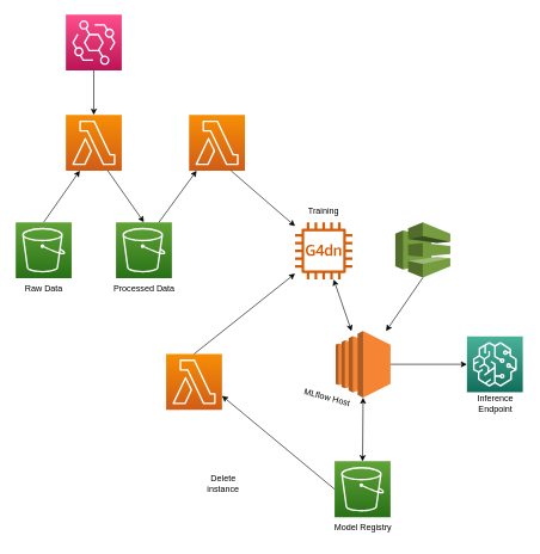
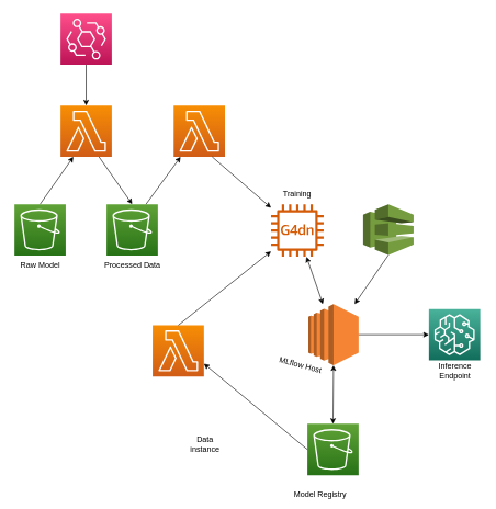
  <mxCell id="0" />
  <mxCell id="1" parent="0" />
  <mxCell id="2" value="" style="sketch=0;points=[[0,0,0],[0.25,0,0],[0.5,0,0],[0.75,0,0],[1,0,0],[0,1,0],[0.25,1,0],[0.5,1,0],[0.75,1,0],[1,1,0],[0,0.25,0],[0,0.5,0],[0,0.75,0],[1,0.25,0],[1,0.5,0],[1,0.75,0]];outlineConnect=0;fontColor=#232F3E;gradientColor=#60A337;gradientDirection=north;fillColor=#277116;strokeColor=#ffffff;dashed=0;verticalLabelPosition=bottom;verticalAlign=top;align=center;html=1;fontSize=12;fontStyle=0;aspect=fixed;shape=mxgraph.aws4.resourceIcon;resIcon=mxgraph.aws4.s3;" parent="1" vertex="1"><mxGeometry x="21" y="310" width="78" height="78" as="geometry" /></mxCell>
  <mxCell id="3" value="" style="sketch=0;points=[[0,0,0],[0.25,0,0],[0.5,0,0],[0.75,0,0],[1,0,0],[0,1,0],[0.25,1,0],[0.5,1,0],[0.75,1,0],[1,1,0],[0,0.25,0],[0,0.5,0],[0,0.75,0],[1,0.25,0],[1,0.5,0],[1,0.75,0]];outlineConnect=0;fontColor=#232F3E;gradientColor=#F78E04;gradientDirection=north;fillColor=#D05C17;strokeColor=#ffffff;dashed=0;verticalLabelPosition=bottom;verticalAlign=top;align=center;html=1;fontSize=12;fontStyle=0;aspect=fixed;shape=mxgraph.aws4.resourceIcon;resIcon=mxgraph.aws4.lambda;" parent="1" vertex="1"><mxGeometry x="91" y="160" width="78" height="78" as="geometry" /></mxCell>
  <mxCell id="4" value="" style="sketch=0;points=[[0,0,0],[0.25,0,0],[0.5,0,0],[0.75,0,0],[1,0,0],[0,1,0],[0.25,1,0],[0.5,1,0],[0.75,1,0],[1,1,0],[0,0.25,0],[0,0.5,0],[0,0.75,0],[1,0.25,0],[1,0.5,0],[1,0.75,0]];outlineConnect=0;fontColor=#232F3E;gradientColor=#60A337;gradientDirection=north;fillColor=#277116;strokeColor=#ffffff;dashed=0;verticalLabelPosition=bottom;verticalAlign=top;align=center;html=1;fontSize=12;fontStyle=0;aspect=fixed;shape=mxgraph.aws4.resourceIcon;resIcon=mxgraph.aws4.s3;" parent="1" vertex="1"><mxGeometry x="161" y="310" width="78" height="78" as="geometry" /></mxCell>
- <mxCell id="5" value="Raw Data" style="text;html=1;align=center;verticalAlign=middle;resizable=0;points=[];autosize=1;strokeColor=none;fillColor=none;" parent="1" vertex="1"><mxGeometry x="20" y="388" width="80" height="30" as="geometry" /></mxCell>
+ <mxCell id="5" value="Raw Model" style="text;html=1;align=center;verticalAlign=middle;resizable=0;points=[];autosize=1;strokeColor=none;fillColor=none;" parent="1" vertex="1"><mxGeometry x="20" y="388" width="80" height="30" as="geometry" /></mxCell>
  <mxCell id="6" value="Processed Data" style="text;html=1;align=center;verticalAlign=middle;resizable=0;points=[];autosize=1;strokeColor=none;fillColor=none;" parent="1" vertex="1"><mxGeometry x="145" y="388" width="110" height="30" as="geometry" /></mxCell>
  <mxCell id="7" value="" style="endArrow=classic;html=1;rounded=0;entryX=0.25;entryY=1;entryDx=0;entryDy=0;entryPerimeter=0;exitX=0.5;exitY=0;exitDx=0;exitDy=0;exitPerimeter=0;" parent="1" source="2" target="3" edge="1"><mxGeometry width="50" height="50" relative="1" as="geometry"><mxPoint x="61" y="300" as="sourcePoint" /><mxPoint x="105" y="238" as="targetPoint" /></mxGeometry></mxCell>
  <mxCell id="8" value="" style="endArrow=classic;html=1;rounded=0;entryX=0.5;entryY=0;entryDx=0;entryDy=0;entryPerimeter=0;exitX=0.75;exitY=1;exitDx=0;exitDy=0;exitPerimeter=0;" parent="1" source="3" target="4" edge="1"><mxGeometry width="50" height="50" relative="1" as="geometry"><mxPoint x="161" y="240" as="sourcePoint" /><mxPoint x="201" y="300" as="targetPoint" /></mxGeometry></mxCell>
  <mxCell id="9" value="" style="sketch=0;points=[[0,0,0],[0.25,0,0],[0.5,0,0],[0.75,0,0],[1,0,0],[0,1,0],[0.25,1,0],[0.5,1,0],[0.75,1,0],[1,1,0],[0,0.25,0],[0,0.5,0],[0,0.75,0],[1,0.25,0],[1,0.5,0],[1,0.75,0]];outlineConnect=0;fontColor=#232F3E;gradientColor=#60A337;gradientDirection=north;fillColor=#277116;strokeColor=#ffffff;dashed=0;verticalLabelPosition=bottom;verticalAlign=top;align=center;html=1;fontSize=12;fontStyle=0;aspect=fixed;shape=mxgraph.aws4.resourceIcon;resIcon=mxgraph.aws4.s3;" parent="1" vertex="1"><mxGeometry x="466.25" y="644" width="78" height="78" as="geometry" /></mxCell>
  <mxCell id="10" value="" style="outlineConnect=0;dashed=0;verticalLabelPosition=bottom;verticalAlign=top;align=center;html=1;shape=mxgraph.aws3.ec2;fillColor=#F58534;gradientColor=none;" parent="1" vertex="1"><mxGeometry x="467.75" y="462" width="76.5" height="93" as="geometry" /></mxCell>
  <mxCell id="11" value="MLflow Host" style="text;html=1;strokeColor=none;fillColor=none;align=center;verticalAlign=middle;whiteSpace=wrap;rounded=0;rotation=15;" parent="1" vertex="1"><mxGeometry x="411" y="540" width="90" height="30" as="geometry" /></mxCell>
  <mxCell id="12" value="" style="endArrow=classic;startArrow=classic;html=1;rounded=0;exitX=0.5;exitY=0;exitDx=0;exitDy=0;exitPerimeter=0;entryX=0.5;entryY=1;entryDx=0;entryDy=0;entryPerimeter=0;" parent="1" source="9" target="10" edge="1"><mxGeometry width="50" height="50" relative="1" as="geometry"><mxPoint x="505.5" y="602" as="sourcePoint" /><mxPoint x="505.5" y="545" as="targetPoint" /></mxGeometry></mxCell>
- <mxCell id="13" value="Model Registry" style="text;html=1;strokeColor=none;fillColor=none;align=center;verticalAlign=middle;whiteSpace=wrap;rounded=0;" parent="1" vertex="1"><mxGeometry x="451" y="722" width="110" height="30" as="geometry" /></mxCell>
+ <mxCell id="13" value="Model Registry" style="text;html=1;strokeColor=none;fillColor=none;align=center;verticalAlign=middle;whiteSpace=wrap;rounded=0;" parent="1" vertex="1"><mxGeometry x="431" y="737" width="110" height="30" as="geometry" /></mxCell>
  <mxCell id="14" value="" style="sketch=0;outlineConnect=0;fontColor=#232F3E;gradientColor=none;fillColor=#D45B07;strokeColor=none;dashed=0;verticalLabelPosition=bottom;verticalAlign=top;align=center;html=1;fontSize=12;fontStyle=0;aspect=fixed;pointerEvents=1;shape=mxgraph.aws4.g4dn;" parent="1" vertex="1"><mxGeometry x="411" y="310" width="80" height="80" as="geometry" /></mxCell>
  <mxCell id="15" value="Training" style="text;html=1;strokeColor=none;fillColor=none;align=center;verticalAlign=middle;whiteSpace=wrap;rounded=0;rotation=0;" parent="1" vertex="1"><mxGeometry x="421" y="280" width="60" height="30" as="geometry" /></mxCell>
  <mxCell id="16" value="" style="endArrow=classic;startArrow=classic;html=1;rounded=0;" parent="1" source="10" target="14" edge="1"><mxGeometry width="50" height="50" relative="1" as="geometry"><mxPoint x="521" y="452" as="sourcePoint" /><mxPoint x="501" y="362" as="targetPoint" /></mxGeometry></mxCell>
  <mxCell id="17" value="" style="sketch=0;points=[[0,0,0],[0.25,0,0],[0.5,0,0],[0.75,0,0],[1,0,0],[0,1,0],[0.25,1,0],[0.5,1,0],[0.75,1,0],[1,1,0],[0,0.25,0],[0,0.5,0],[0,0.75,0],[1,0.25,0],[1,0.5,0],[1,0.75,0]];outlineConnect=0;fontColor=#232F3E;gradientColor=#4AB29A;gradientDirection=north;fillColor=#116D5B;strokeColor=#ffffff;dashed=0;verticalLabelPosition=bottom;verticalAlign=top;align=center;html=1;fontSize=12;fontStyle=0;aspect=fixed;shape=mxgraph.aws4.resourceIcon;resIcon=mxgraph.aws4.sagemaker;" parent="1" vertex="1"><mxGeometry x="651" y="469.5" width="78" height="78" as="geometry" /></mxCell>
  <mxCell id="18" value="" style="endArrow=classic;html=1;rounded=0;entryX=0;entryY=0.5;entryDx=0;entryDy=0;entryPerimeter=0;exitX=1;exitY=0.5;exitDx=0;exitDy=0;exitPerimeter=0;" parent="1" source="10" target="17" edge="1"><mxGeometry width="50" height="50" relative="1" as="geometry"><mxPoint x="551" y="522" as="sourcePoint" /><mxPoint x="641" y="512" as="targetPoint" /></mxGeometry></mxCell>
  <mxCell id="19" value="Inference Endpoint" style="text;html=1;strokeColor=none;fillColor=none;align=center;verticalAlign=middle;whiteSpace=wrap;rounded=0;" parent="1" vertex="1"><mxGeometry x="651" y="547.5" width="80" height="30" as="geometry" /></mxCell>
  <mxCell id="20" value="" style="endArrow=classic;html=1;rounded=0;entryX=0.5;entryY=0;entryDx=0;entryDy=0;entryPerimeter=0;exitX=0.5;exitY=1;exitDx=0;exitDy=0;exitPerimeter=0;" parent="1" source="21" target="3" edge="1"><mxGeometry width="50" height="50" relative="1" as="geometry"><mxPoint x="130" y="100" as="sourcePoint" /><mxPoint x="211" y="100" as="targetPoint" /></mxGeometry></mxCell>
  <mxCell id="21" value="" style="sketch=0;points=[[0,0,0],[0.25,0,0],[0.5,0,0],[0.75,0,0],[1,0,0],[0,1,0],[0.25,1,0],[0.5,1,0],[0.75,1,0],[1,1,0],[0,0.25,0],[0,0.5,0],[0,0.75,0],[1,0.25,0],[1,0.5,0],[1,0.75,0]];outlineConnect=0;fontColor=#232F3E;gradientColor=#FF4F8B;gradientDirection=north;fillColor=#BC1356;strokeColor=#ffffff;dashed=0;verticalLabelPosition=bottom;verticalAlign=top;align=center;html=1;fontSize=12;fontStyle=0;aspect=fixed;shape=mxgraph.aws4.resourceIcon;resIcon=mxgraph.aws4.eventbridge;" parent="1" vertex="1"><mxGeometry x="91" y="20" width="78" height="78" as="geometry" /></mxCell>
  <mxCell id="22" value="" style="sketch=0;points=[[0,0,0],[0.25,0,0],[0.5,0,0],[0.75,0,0],[1,0,0],[0,1,0],[0.25,1,0],[0.5,1,0],[0.75,1,0],[1,1,0],[0,0.25,0],[0,0.5,0],[0,0.75,0],[1,0.25,0],[1,0.5,0],[1,0.75,0]];outlineConnect=0;fontColor=#232F3E;gradientColor=#F78E04;gradientDirection=north;fillColor=#D05C17;strokeColor=#ffffff;dashed=0;verticalLabelPosition=bottom;verticalAlign=top;align=center;html=1;fontSize=12;fontStyle=0;aspect=fixed;shape=mxgraph.aws4.resourceIcon;resIcon=mxgraph.aws4.lambda;" parent="1" vertex="1"><mxGeometry x="263" y="160" width="78" height="78" as="geometry" /></mxCell>
  <mxCell id="23" value="" style="endArrow=classic;html=1;rounded=0;" parent="1" target="22" edge="1"><mxGeometry width="50" height="50" relative="1" as="geometry"><mxPoint x="221" y="310" as="sourcePoint" /><mxPoint x="272" y="238" as="targetPoint" /></mxGeometry></mxCell>
  <mxCell id="24" value="" style="endArrow=classic;html=1;rounded=0;exitX=0.75;exitY=1;exitDx=0;exitDy=0;exitPerimeter=0;" parent="1" source="22" target="14" edge="1"><mxGeometry width="50" height="50" relative="1" as="geometry"><mxPoint x="341" y="210" as="sourcePoint" /><mxPoint x="411" y="199" as="targetPoint" /></mxGeometry></mxCell>
- <mxCell id="25" value="Delete instance" style="text;html=1;strokeColor=none;fillColor=none;align=center;verticalAlign=middle;whiteSpace=wrap;rounded=0;" parent="1" vertex="1"><mxGeometry x="281" y="660" width="60" height="30" as="geometry" /></mxCell>
+ <mxCell id="25" value="Data instance" style="text;html=1;strokeColor=none;fillColor=none;align=center;verticalAlign=middle;whiteSpace=wrap;rounded=0;" parent="1" vertex="1"><mxGeometry x="281" y="660" width="60" height="30" as="geometry" /></mxCell>
  <mxCell id="26" value="" style="sketch=0;points=[[0,0,0],[0.25,0,0],[0.5,0,0],[0.75,0,0],[1,0,0],[0,1,0],[0.25,1,0],[0.5,1,0],[0.75,1,0],[1,1,0],[0,0.25,0],[0,0.5,0],[0,0.75,0],[1,0.25,0],[1,0.5,0],[1,0.75,0]];outlineConnect=0;fontColor=#232F3E;gradientColor=#F78E04;gradientDirection=north;fillColor=#D05C17;strokeColor=#ffffff;dashed=0;verticalLabelPosition=bottom;verticalAlign=top;align=center;html=1;fontSize=12;fontStyle=0;aspect=fixed;shape=mxgraph.aws4.resourceIcon;resIcon=mxgraph.aws4.lambda;" vertex="1" parent="1"><mxGeometry x="231" y="494" width="78" height="78" as="geometry" /></mxCell>
  <mxCell id="27" value="" style="endArrow=classic;html=1;rounded=0;entryX=1;entryY=0.75;entryDx=0;entryDy=0;entryPerimeter=0;exitX=0;exitY=0.5;exitDx=0;exitDy=0;exitPerimeter=0;" edge="1" parent="1" source="9" target="26"><mxGeometry width="50" height="50" relative="1" as="geometry"><mxPoint x="371" y="740" as="sourcePoint" /><mxPoint x="421" y="690" as="targetPoint" /></mxGeometry></mxCell>
  <mxCell id="28" value="" style="outlineConnect=0;dashed=0;verticalLabelPosition=bottom;verticalAlign=top;align=center;html=1;shape=mxgraph.aws3.codedeploy;fillColor=#759C3E;gradientColor=none;" vertex="1" parent="1"><mxGeometry x="551" y="310" width="76.75" height="77.5" as="geometry" /></mxCell>
  <mxCell id="29" value="" style="endArrow=classic;html=1;rounded=0;exitX=0.5;exitY=1;exitDx=0;exitDy=0;exitPerimeter=0;" edge="1" parent="1" source="28" target="10"><mxGeometry width="50" height="50" relative="1" as="geometry"><mxPoint x="544.25" y="360" as="sourcePoint" /><mxPoint x="594.25" y="310" as="targetPoint" /></mxGeometry></mxCell>
  <mxCell id="30" value="" style="endArrow=classic;html=1;rounded=0;exitX=0.5;exitY=0;exitDx=0;exitDy=0;exitPerimeter=0;" edge="1" parent="1" source="26" target="14"><mxGeometry width="50" height="50" relative="1" as="geometry"><mxPoint x="276" y="494" as="sourcePoint" /><mxPoint x="326" y="444" as="targetPoint" /></mxGeometry></mxCell>
